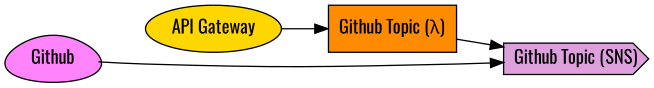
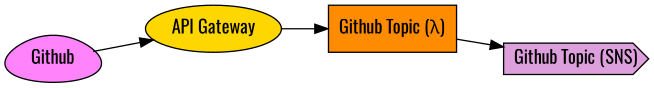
  digraph {
    fontname=Oswald
    rankdir=LR
    node [fontname=Oswald style=filled]
    edge [fontname=Oswald]
    n1 [fillcolor=orchid1 label=Github shape=egg]
    n2 [fillcolor=gold label="API Gateway" shape=ellipse]
    n3 [fillcolor=darkorange label="Github Topic (λ)" shape=rect]
    n4 [fillcolor=plum label="Github Topic (SNS)" shape=cds]
-   n1 -> n4
+   n1 -> n2
    n2 -> n3
    n3 -> n4
  }
